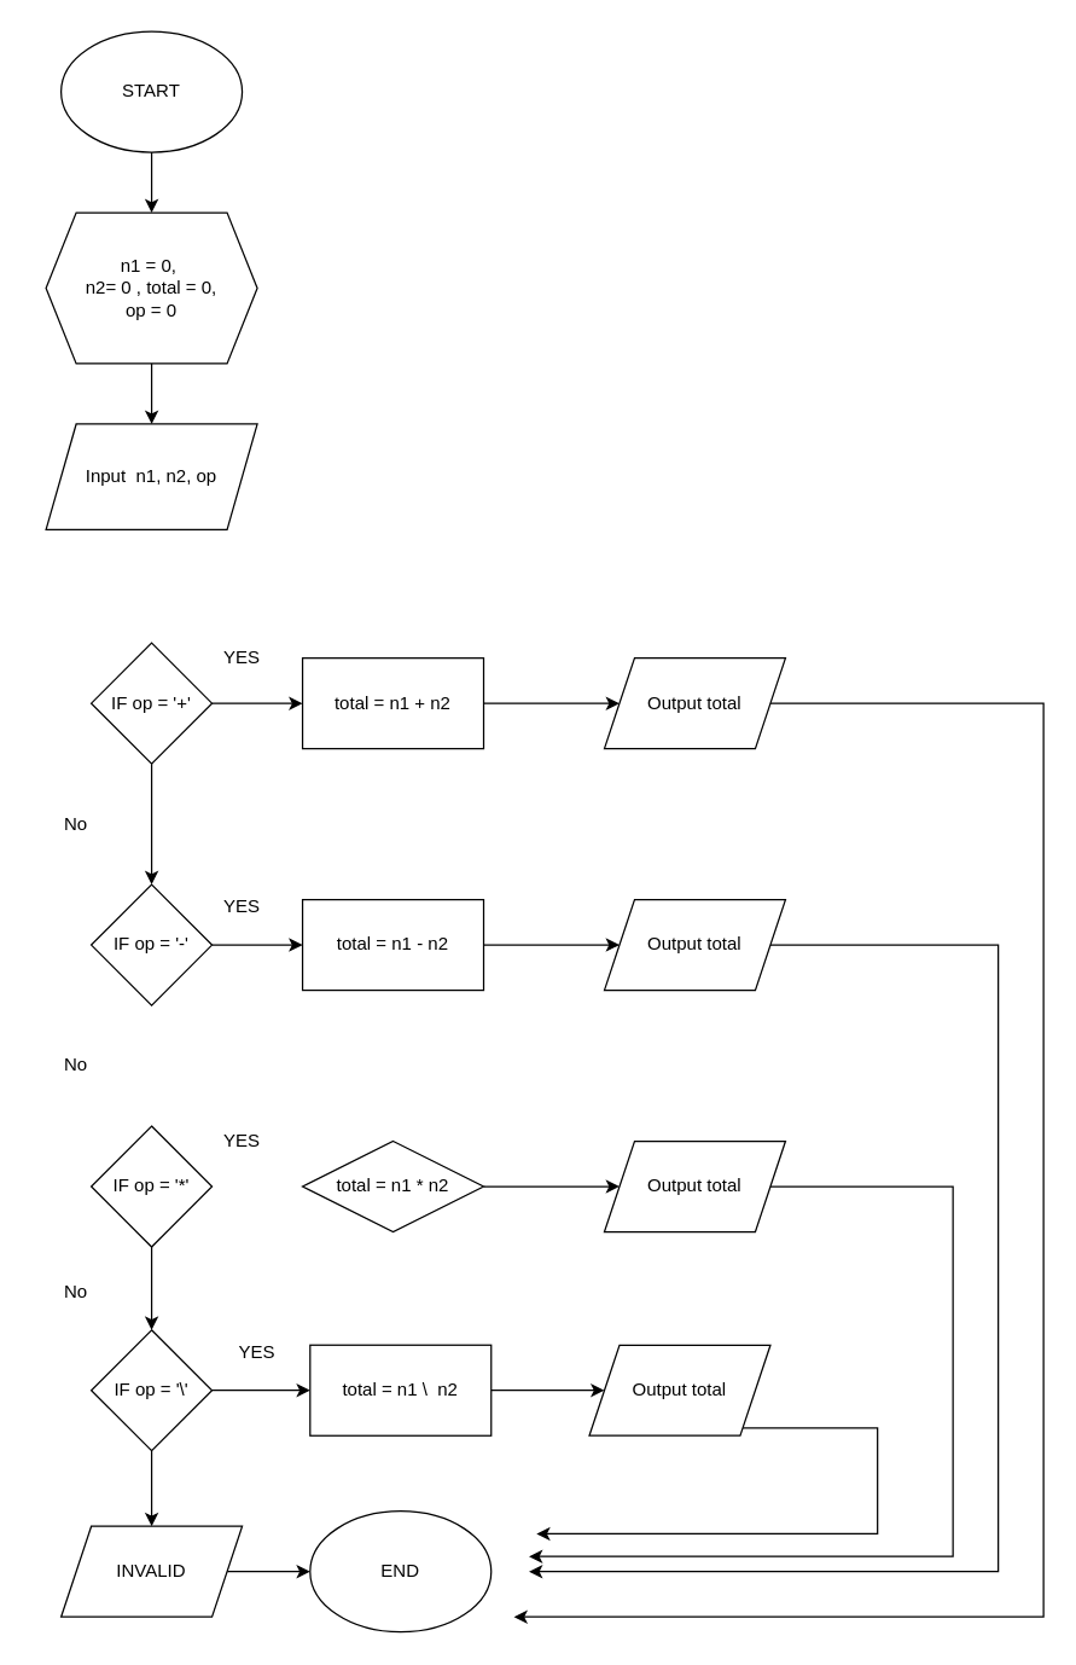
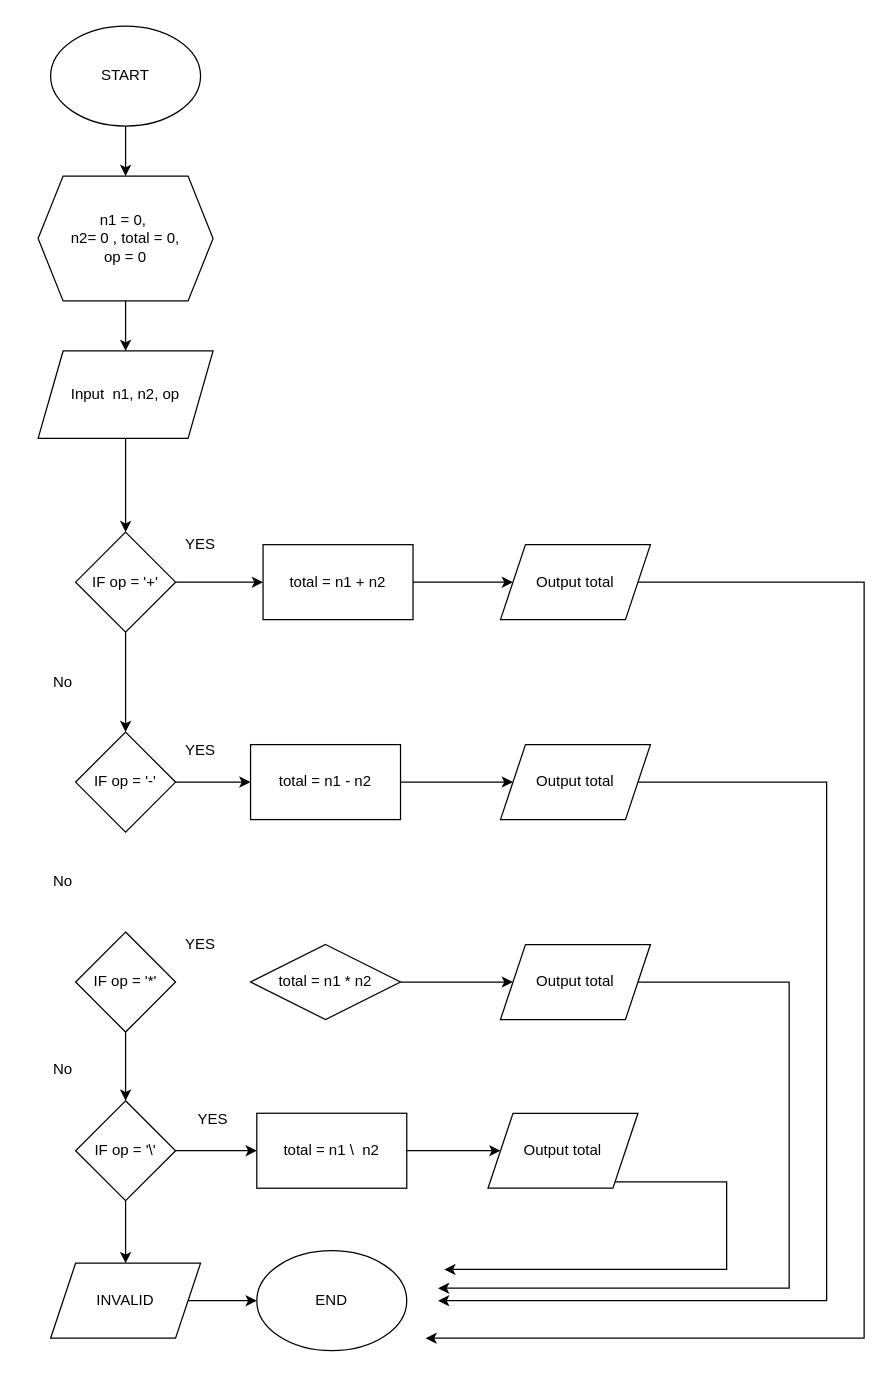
  <mxCell id="0" />
  <mxCell id="1" parent="0" />
  <mxCell id="2" value="" style="edgeStyle=orthogonalEdgeStyle;rounded=0;orthogonalLoop=1;jettySize=auto;html=1;" edge="1" parent="1" source="3" target="5"><mxGeometry relative="1" as="geometry" /></mxCell>
  <mxCell id="3" value="START" style="ellipse;whiteSpace=wrap;html=1;" vertex="1" parent="1"><mxGeometry x="40" y="20" width="120" height="80" as="geometry" /></mxCell>
  <mxCell id="4" value="" style="edgeStyle=orthogonalEdgeStyle;rounded=0;orthogonalLoop=1;jettySize=auto;html=1;" edge="1" parent="1" source="5" target="7"><mxGeometry relative="1" as="geometry" /></mxCell>
  <mxCell id="5" value="n1 = 0,&amp;nbsp;&lt;br&gt;n2= 0 , total = 0,&lt;br&gt;op = 0" style="shape=hexagon;perimeter=hexagonPerimeter2;whiteSpace=wrap;html=1;fixedSize=1;" vertex="1" parent="1"><mxGeometry x="30" y="140" width="140" height="100" as="geometry" /></mxCell>
+ <mxCell id="6" value="" style="edgeStyle=orthogonalEdgeStyle;rounded=0;orthogonalLoop=1;jettySize=auto;html=1;" edge="1" parent="1" source="7" target="10"><mxGeometry relative="1" as="geometry" /></mxCell>
  <mxCell id="7" value="Input&amp;nbsp; n1, n2, op" style="shape=parallelogram;perimeter=parallelogramPerimeter;whiteSpace=wrap;html=1;fixedSize=1;" vertex="1" parent="1"><mxGeometry x="30" y="280" width="140" height="70" as="geometry" /></mxCell>
  <mxCell id="8" value="" style="edgeStyle=orthogonalEdgeStyle;rounded=0;orthogonalLoop=1;jettySize=auto;html=1;" edge="1" parent="1" source="10" target="12"><mxGeometry relative="1" as="geometry" /></mxCell>
  <mxCell id="9" value="" style="edgeStyle=orthogonalEdgeStyle;rounded=0;orthogonalLoop=1;jettySize=auto;html=1;" edge="1" parent="1" source="10" target="16"><mxGeometry relative="1" as="geometry" /></mxCell>
  <mxCell id="10" value="IF op = '+'" style="rhombus;whiteSpace=wrap;html=1;" vertex="1" parent="1"><mxGeometry x="60" y="425" width="80" height="80" as="geometry" /></mxCell>
  <mxCell id="11" value="" style="edgeStyle=orthogonalEdgeStyle;rounded=0;orthogonalLoop=1;jettySize=auto;html=1;" edge="1" parent="1" source="12" target="14"><mxGeometry relative="1" as="geometry" /></mxCell>
- <mxCell id="12" value="total = n1 + n2" style="whiteSpace=wrap;html=1;" vertex="1" parent="1"><mxGeometry x="200" y="435" width="120" height="60" as="geometry" /></mxCell>
+ <mxCell id="12" value="total = n1 + n2" style="whiteSpace=wrap;html=1;" vertex="1" parent="1"><mxGeometry x="210" y="435" width="120" height="60" as="geometry" /></mxCell>
  <mxCell id="13" style="edgeStyle=orthogonalEdgeStyle;rounded=0;orthogonalLoop=1;jettySize=auto;html=1;" edge="1" parent="1" source="14"><mxGeometry relative="1" as="geometry"><mxPoint x="340" y="1070" as="targetPoint" /><Array as="points"><mxPoint x="691" y="465" /></Array></mxGeometry></mxCell>
  <mxCell id="14" value="Output total" style="shape=parallelogram;perimeter=parallelogramPerimeter;whiteSpace=wrap;html=1;fixedSize=1;" vertex="1" parent="1"><mxGeometry x="400" y="435" width="120" height="60" as="geometry" /></mxCell>
  <mxCell id="15" value="" style="edgeStyle=orthogonalEdgeStyle;rounded=0;orthogonalLoop=1;jettySize=auto;html=1;" edge="1" parent="1" source="16" target="18"><mxGeometry relative="1" as="geometry" /></mxCell>
  <mxCell id="16" value="IF op = '-'" style="rhombus;whiteSpace=wrap;html=1;" vertex="1" parent="1"><mxGeometry x="60" y="585" width="80" height="80" as="geometry" /></mxCell>
  <mxCell id="17" value="" style="edgeStyle=orthogonalEdgeStyle;rounded=0;orthogonalLoop=1;jettySize=auto;html=1;" edge="1" parent="1" source="18" target="20"><mxGeometry relative="1" as="geometry" /></mxCell>
  <mxCell id="18" value="total = n1 - n2" style="whiteSpace=wrap;html=1;" vertex="1" parent="1"><mxGeometry x="200" y="595" width="120" height="60" as="geometry" /></mxCell>
  <mxCell id="19" style="edgeStyle=orthogonalEdgeStyle;rounded=0;orthogonalLoop=1;jettySize=auto;html=1;" edge="1" parent="1" source="20"><mxGeometry relative="1" as="geometry"><mxPoint x="350" y="1040" as="targetPoint" /><Array as="points"><mxPoint x="661" y="625" /></Array></mxGeometry></mxCell>
  <mxCell id="20" value="Output total" style="shape=parallelogram;perimeter=parallelogramPerimeter;whiteSpace=wrap;html=1;fixedSize=1;" vertex="1" parent="1"><mxGeometry x="400" y="595" width="120" height="60" as="geometry" /></mxCell>
  <mxCell id="21" value="" style="edgeStyle=orthogonalEdgeStyle;rounded=0;orthogonalLoop=1;jettySize=auto;html=1;" edge="1" parent="1" source="22" target="29"><mxGeometry relative="1" as="geometry" /></mxCell>
  <mxCell id="22" value="IF op = '*'" style="rhombus;whiteSpace=wrap;html=1;" vertex="1" parent="1"><mxGeometry x="60" y="745" width="80" height="80" as="geometry" /></mxCell>
  <mxCell id="23" value="" style="edgeStyle=orthogonalEdgeStyle;rounded=0;orthogonalLoop=1;jettySize=auto;html=1;" edge="1" parent="1" source="24" target="26"><mxGeometry relative="1" as="geometry" /></mxCell>
  <mxCell id="24" value="total = n1 * n2" style="rhombus;whiteSpace=wrap;html=1;" vertex="1" parent="1"><mxGeometry x="200" y="755" width="120" height="60" as="geometry" /></mxCell>
  <mxCell id="25" style="edgeStyle=orthogonalEdgeStyle;rounded=0;orthogonalLoop=1;jettySize=auto;html=1;" edge="1" parent="1" source="26"><mxGeometry relative="1" as="geometry"><mxPoint x="350" y="1030" as="targetPoint" /><Array as="points"><mxPoint x="631" y="785" /></Array></mxGeometry></mxCell>
  <mxCell id="26" value="Output total" style="shape=parallelogram;perimeter=parallelogramPerimeter;whiteSpace=wrap;html=1;fixedSize=1;" vertex="1" parent="1"><mxGeometry x="400" y="755" width="120" height="60" as="geometry" /></mxCell>
  <mxCell id="27" value="" style="edgeStyle=orthogonalEdgeStyle;rounded=0;orthogonalLoop=1;jettySize=auto;html=1;" edge="1" parent="1" source="29" target="31"><mxGeometry relative="1" as="geometry" /></mxCell>
  <mxCell id="28" value="" style="edgeStyle=orthogonalEdgeStyle;rounded=0;orthogonalLoop=1;jettySize=auto;html=1;" edge="1" parent="1" source="29" target="36"><mxGeometry relative="1" as="geometry" /></mxCell>
  <mxCell id="29" value="IF op = '\'" style="rhombus;whiteSpace=wrap;html=1;" vertex="1" parent="1"><mxGeometry x="60" y="880" width="80" height="80" as="geometry" /></mxCell>
  <mxCell id="30" value="" style="edgeStyle=orthogonalEdgeStyle;rounded=0;orthogonalLoop=1;jettySize=auto;html=1;" edge="1" parent="1" source="31" target="33"><mxGeometry relative="1" as="geometry" /></mxCell>
  <mxCell id="31" value="total = n1 \&amp;nbsp; n2" style="whiteSpace=wrap;html=1;" vertex="1" parent="1"><mxGeometry x="205" y="890" width="120" height="60" as="geometry" /></mxCell>
  <mxCell id="32" style="edgeStyle=orthogonalEdgeStyle;rounded=0;orthogonalLoop=1;jettySize=auto;html=1;" edge="1" parent="1" source="33"><mxGeometry relative="1" as="geometry"><mxPoint x="355" y="1015" as="targetPoint" /><Array as="points"><mxPoint x="581" y="945" /></Array></mxGeometry></mxCell>
  <mxCell id="33" value="Output total" style="shape=parallelogram;perimeter=parallelogramPerimeter;whiteSpace=wrap;html=1;fixedSize=1;" vertex="1" parent="1"><mxGeometry x="390" y="890" width="120" height="60" as="geometry" /></mxCell>
  <mxCell id="34" value="END" style="ellipse;whiteSpace=wrap;html=1;" vertex="1" parent="1"><mxGeometry x="205" y="1000" width="120" height="80" as="geometry" /></mxCell>
  <mxCell id="35" value="" style="edgeStyle=orthogonalEdgeStyle;rounded=0;orthogonalLoop=1;jettySize=auto;html=1;" edge="1" parent="1" source="36" target="34"><mxGeometry relative="1" as="geometry" /></mxCell>
  <mxCell id="36" value="INVALID" style="shape=parallelogram;perimeter=parallelogramPerimeter;whiteSpace=wrap;html=1;fixedSize=1;" vertex="1" parent="1"><mxGeometry x="40" y="1010" width="120" height="60" as="geometry" /></mxCell>
  <mxCell id="37" value="YES" style="text;html=1;strokeColor=none;fillColor=none;align=center;verticalAlign=middle;whiteSpace=wrap;rounded=0;" vertex="1" parent="1"><mxGeometry x="130" y="420" width="60" height="30" as="geometry" /></mxCell>
  <mxCell id="38" value="YES" style="text;html=1;strokeColor=none;fillColor=none;align=center;verticalAlign=middle;whiteSpace=wrap;rounded=0;" vertex="1" parent="1"><mxGeometry x="130" y="585" width="60" height="30" as="geometry" /></mxCell>
  <mxCell id="39" value="YES" style="text;html=1;strokeColor=none;fillColor=none;align=center;verticalAlign=middle;whiteSpace=wrap;rounded=0;" vertex="1" parent="1"><mxGeometry x="130" y="740" width="60" height="30" as="geometry" /></mxCell>
  <mxCell id="40" value="YES" style="text;html=1;strokeColor=none;fillColor=none;align=center;verticalAlign=middle;whiteSpace=wrap;rounded=0;" vertex="1" parent="1"><mxGeometry x="140" y="880" width="60" height="30" as="geometry" /></mxCell>
  <mxCell id="41" value="No" style="text;html=1;strokeColor=none;fillColor=none;align=center;verticalAlign=middle;whiteSpace=wrap;rounded=0;" vertex="1" parent="1"><mxGeometry x="20" y="840" width="60" height="30" as="geometry" /></mxCell>
  <mxCell id="42" value="No" style="text;html=1;strokeColor=none;fillColor=none;align=center;verticalAlign=middle;whiteSpace=wrap;rounded=0;" vertex="1" parent="1"><mxGeometry x="20" y="690" width="60" height="30" as="geometry" /></mxCell>
  <mxCell id="43" value="No" style="text;html=1;strokeColor=none;fillColor=none;align=center;verticalAlign=middle;whiteSpace=wrap;rounded=0;" vertex="1" parent="1"><mxGeometry x="20" y="530" width="60" height="30" as="geometry" /></mxCell>
